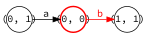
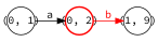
  digraph {
    fontname="Source Code Pro"
    nodesep=0.25
    rankdir=LR
    ranksep=0.4
    node [fixedsize=true fontname="Source Code Pro" fontsize=14 penwidth=1.0 shape=circle]
    edge [fontname="Source Code Pro" fontsize=14]
-   n1 [color=red height=0.5 label="(0, 0)" penwidth=2.0]
-   n2 [height=0.5 label="(1, 1)"]
+   n1 [color=red height=0.5 label="(0, 2)" penwidth=2.0]
+   n2 [height=0.5 label="(1, 9)"]
    n3 [height=0.5 label="(0, 1)"]
    n1 -> n2 [color=red fontcolor=red label=b]
    n3 -> n1 [label=a]
  }
